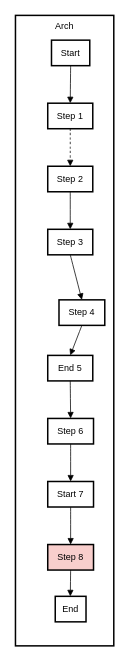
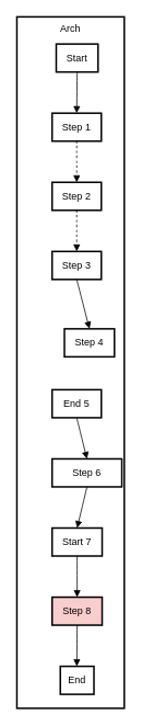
  <mxCell id="0" />
  <mxCell id="1" parent="0" />
  <mxCell id="2" value="Arch" style="whiteSpace=wrap;strokeWidth=2;verticalAlign=top;" vertex="1" parent="1"><mxGeometry width="131" height="840" as="geometry" x="20" y="20" /></mxCell>
  <mxCell id="3" value="Step 1" style="whiteSpace=wrap;strokeWidth=2;" vertex="1" parent="2"><mxGeometry x="43" y="117" width="60" height="34" as="geometry" /></mxCell>
  <mxCell id="4" value="Start" style="whiteSpace=wrap;strokeWidth=2;" vertex="1" parent="2"><mxGeometry x="48" y="33" width="51" height="34" as="geometry" /></mxCell>
  <mxCell id="5" value="Step 2" style="whiteSpace=wrap;strokeWidth=2;" vertex="1" parent="2"><mxGeometry x="43" y="201" width="60" height="34" as="geometry" /></mxCell>
  <mxCell id="6" value="Step 3" style="whiteSpace=wrap;strokeWidth=2;" vertex="1" parent="2"><mxGeometry x="43" y="285" width="60" height="34" as="geometry" /></mxCell>
  <mxCell id="7" value="Step 4" style="whiteSpace=wrap;strokeWidth=2;" vertex="1" parent="2"><mxGeometry x="58" y="379" width="61" height="34" as="geometry" /></mxCell>
  <mxCell id="8" value="End 5" style="whiteSpace=wrap;strokeWidth=2;" vertex="1" parent="2"><mxGeometry x="43" y="453" width="60" height="34" as="geometry" /></mxCell>
- <mxCell id="9" value="Step 6" style="whiteSpace=wrap;strokeWidth=2;" vertex="1" parent="2"><mxGeometry x="43" y="537" width="61" height="34" as="geometry" /></mxCell>
+ <mxCell id="9" value="Step 6" style="whiteSpace=wrap;strokeWidth=2;" vertex="1" parent="2"><mxGeometry x="43" y="537" width="85" height="34" as="geometry" /></mxCell>
  <mxCell id="10" value="Start 7" style="whiteSpace=wrap;strokeWidth=2;" vertex="1" parent="2"><mxGeometry x="43" y="621" width="61" height="34" as="geometry" /></mxCell>
  <mxCell id="11" value="Step 8" style="whiteSpace=wrap;strokeWidth=2;fillColor=#f8cecc;" vertex="1" parent="2"><mxGeometry x="43" y="705" width="61" height="34" as="geometry" /></mxCell>
- <mxCell id="12" value="End" style="whiteSpace=wrap;strokeWidth=2;" vertex="1" parent="2"><mxGeometry x="53" y="774" width="41" height="34" as="geometry" /></mxCell>
+ <mxCell id="12" value="End" style="whiteSpace=wrap;strokeWidth=2;" vertex="1" parent="2"><mxGeometry x="53" y="789" width="41" height="34" as="geometry" /></mxCell>
  <mxCell id="13" value="" style="curved=1;startArrow=none;endArrow=block;exitX=0.5;exitY=1;entryX=0.5;entryY=0;" edge="1" parent="2" source="4" target="3"><mxGeometry relative="1" as="geometry"><Array as="points" /></mxGeometry></mxCell>
  <mxCell id="14" value="" style="curved=1;startArrow=none;endArrow=block;exitX=0.5;exitY=1;entryX=0.5;entryY=0;dashed=1;" edge="1" parent="2" source="3" target="5"><mxGeometry relative="1" as="geometry"><Array as="points" /></mxGeometry></mxCell>
- <mxCell id="15" value="" style="curved=1;startArrow=none;endArrow=block;exitX=0.5;exitY=1;entryX=0.5;entryY=0;" edge="1" parent="2" source="5" target="6"><mxGeometry relative="1" as="geometry"><Array as="points" /></mxGeometry></mxCell>
+ <mxCell id="15" value="" style="curved=1;startArrow=none;endArrow=block;exitX=0.5;exitY=1;entryX=0.5;entryY=0;dashed=1;" edge="1" parent="2" source="5" target="6"><mxGeometry relative="1" as="geometry"><Array as="points" /></mxGeometry></mxCell>
  <mxCell id="16" value="" style="curved=1;startArrow=none;endArrow=block;exitX=0.5;exitY=1;entryX=0.5;entryY=0;" edge="1" parent="2" source="6" target="7"><mxGeometry relative="1" as="geometry"><Array as="points" /></mxGeometry></mxCell>
- <mxCell id="17" value="" style="curved=1;startArrow=none;endArrow=block;exitX=0.5;exitY=1;entryX=0.5;entryY=0;" edge="1" parent="2" source="7" target="8"><mxGeometry relative="1" as="geometry"><Array as="points" /></mxGeometry></mxCell>
  <mxCell id="18" value="" style="curved=1;startArrow=none;endArrow=block;exitX=0.5;exitY=1;entryX=0.5;entryY=0;" edge="1" parent="2" source="8" target="9"><mxGeometry relative="1" as="geometry"><Array as="points" /></mxGeometry></mxCell>
  <mxCell id="19" value="" style="curved=1;startArrow=none;endArrow=block;exitX=0.5;exitY=1;entryX=0.5;entryY=0;" edge="1" parent="2" source="9" target="10"><mxGeometry relative="1" as="geometry"><Array as="points" /></mxGeometry></mxCell>
  <mxCell id="20" value="" style="curved=1;startArrow=none;endArrow=block;exitX=0.5;exitY=1;entryX=0.5;entryY=0;" edge="1" parent="2" source="10" target="11"><mxGeometry relative="1" as="geometry"><Array as="points" /></mxGeometry></mxCell>
  <mxCell id="21" value="" style="curved=1;startArrow=none;endArrow=block;exitX=0.5;exitY=1;entryX=0.49;entryY=0;" edge="1" parent="2" source="11" target="12"><mxGeometry relative="1" as="geometry"><Array as="points" /></mxGeometry></mxCell>
